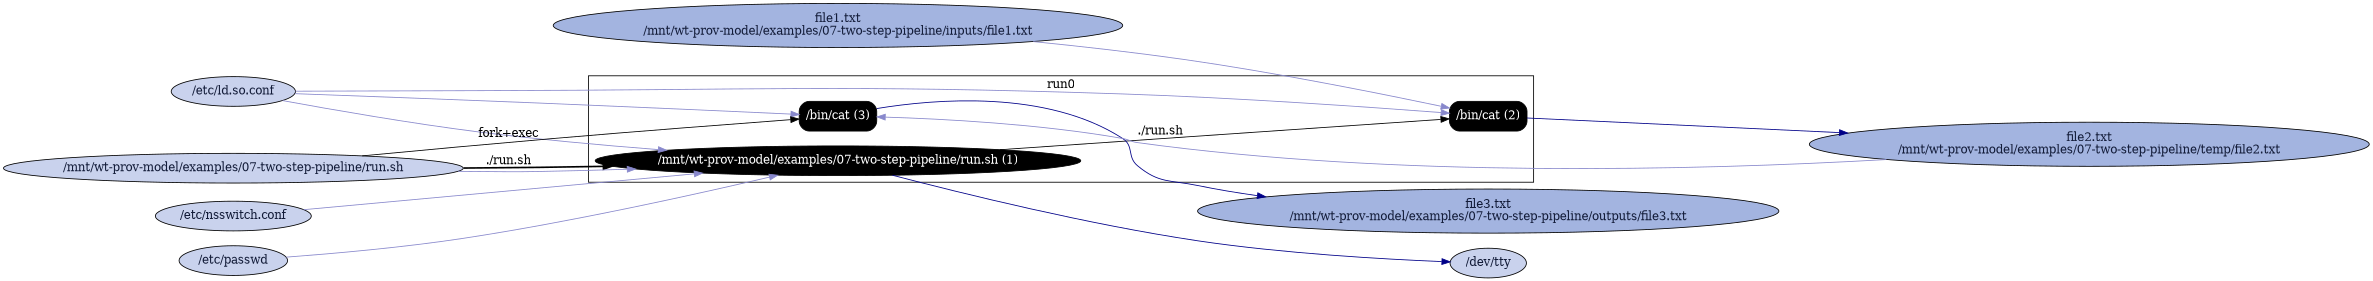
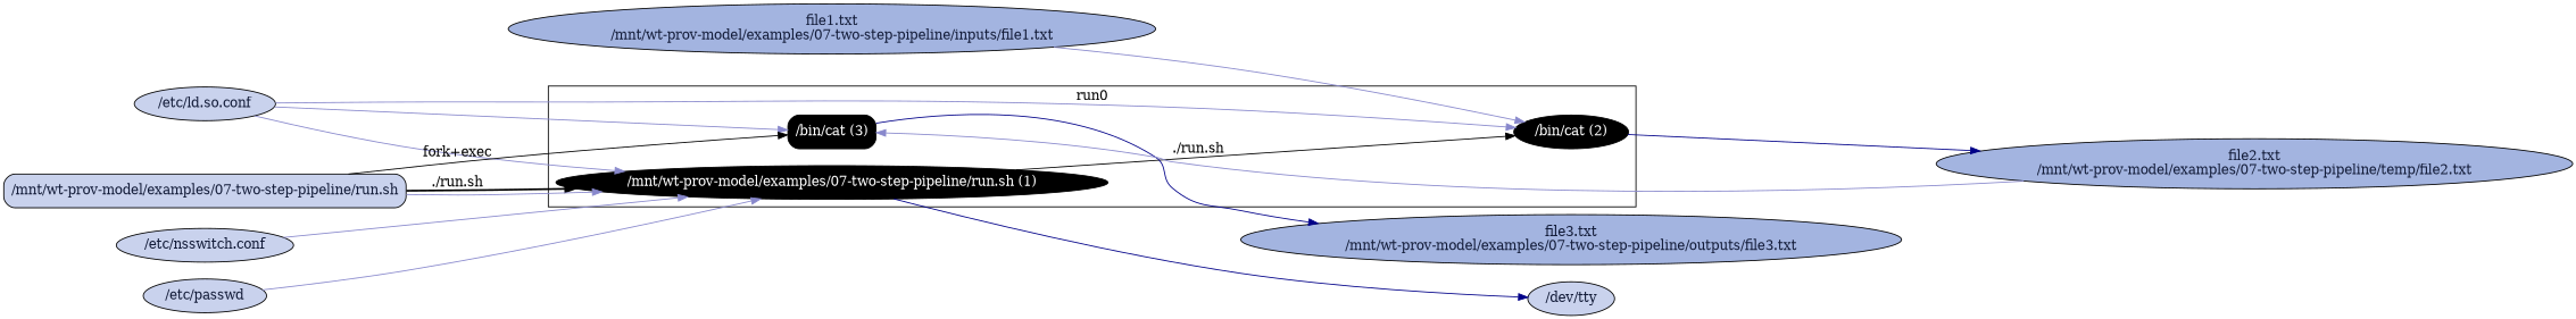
  digraph {
    rankdir=LR
    node [fillcolor="#C9D2ED" fontcolor="#131C39" shape=ellipse style="filled,rounded"]
    edge [color="#8888CC"]
    n1 [fillcolor=black fontcolor=white label="/mnt/wt-prov-model/examples/07-two-step-pipeline/run.sh (1)"]
-   n2 [fillcolor=black fontcolor=white label="/bin/cat (2)" shape=box]
+   n2 [fillcolor=black fontcolor=white label="/bin/cat (2)"]
    n3 [fillcolor=black fontcolor=white label="/bin/cat (3)" shape=box]
    "/dev/tty"
    n5 [fillcolor="#A3B4E0" label="file2.txt\n/mnt/wt-prov-model/examples/07-two-step-pipeline/temp/file2.txt"]
    n6 [fillcolor="#A3B4E0" label="file3.txt\n/mnt/wt-prov-model/examples/07-two-step-pipeline/outputs/file3.txt"]
    n7 [label="/etc/ld.so.conf"]
    "/etc/nsswitch.conf"
    "/etc/passwd"
    n10 [fillcolor="#A3B4E0" label="file1.txt\n/mnt/wt-prov-model/examples/07-two-step-pipeline/inputs/file1.txt"]
-   "/mnt/wt-prov-model/examples/07-two-step-pipeline/run.sh"
+   "/mnt/wt-prov-model/examples/07-two-step-pipeline/run.sh" [shape=box]
    subgraph cluster_1 {
      label=run0
      n1
      n2
      n3
    }
    n1 -> n2 [label="./run.sh" color=""]
    n1 -> "/dev/tty" [color="#000088"]
    n2 -> n5 [color="#000088"]
    n3 -> n6 [color="#000088"]
    n5 -> n3
    n7 -> n1
    n7 -> n2
    n7 -> n3
    "/etc/nsswitch.conf" -> n1
    "/etc/passwd" -> n1
    n10 -> n2
    "/mnt/wt-prov-model/examples/07-two-step-pipeline/run.sh" -> n1 [label="./run.sh" style=bold color=""]
    "/mnt/wt-prov-model/examples/07-two-step-pipeline/run.sh" -> n1
    "/mnt/wt-prov-model/examples/07-two-step-pipeline/run.sh" -> n3 [label="fork+exec" color=""]
  }
